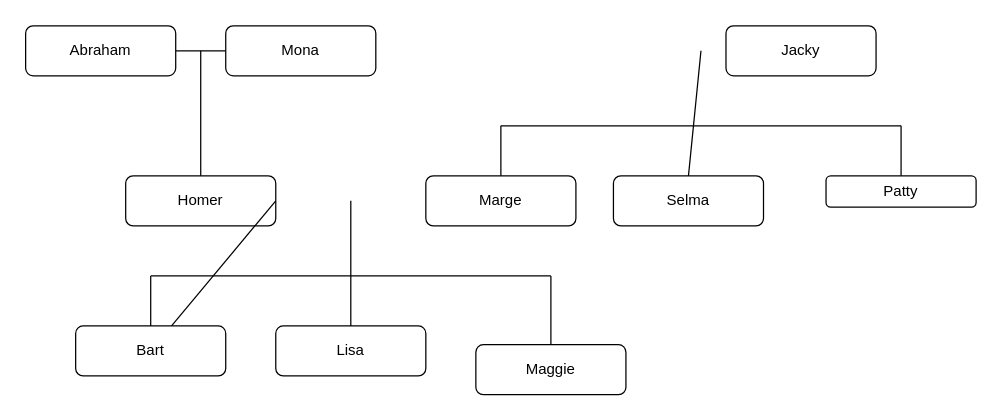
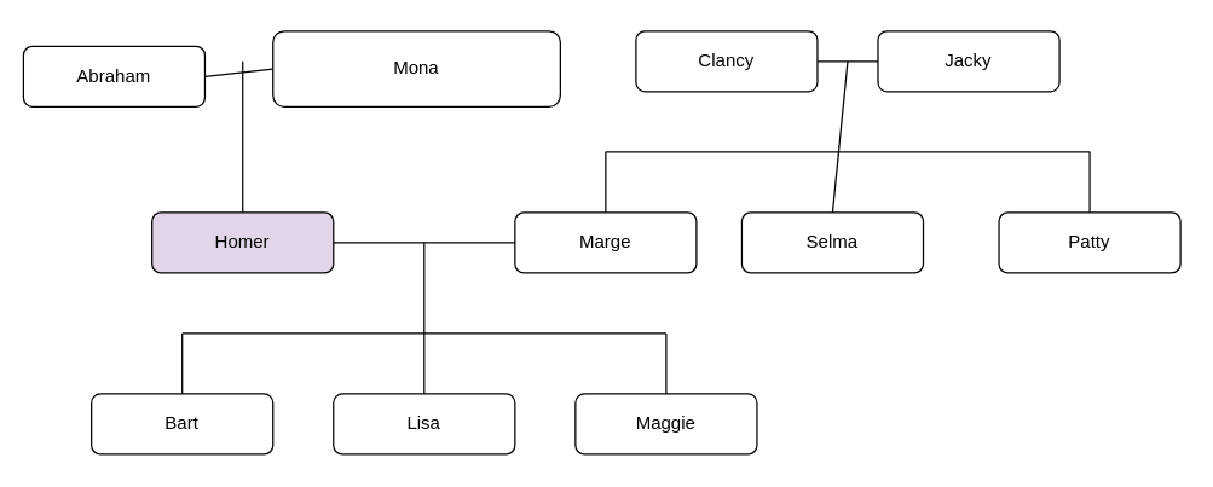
  <mxCell id="0" />
  <mxCell id="1" parent="0" />
+ <mxCell id="2" value="Clancy" style="rounded=1;whiteSpace=wrap;html=1;" vertex="1" parent="1"><mxGeometry x="420" y="20" width="120" height="40" as="geometry" /></mxCell>
  <mxCell id="3" value="Jacky" style="rounded=1;whiteSpace=wrap;html=1;" vertex="1" parent="1"><mxGeometry x="580" y="20" width="120" height="40" as="geometry" /></mxCell>
  <mxCell id="4" value="Selma" style="rounded=1;whiteSpace=wrap;html=1;" vertex="1" parent="1"><mxGeometry x="490" y="140" width="120" height="40" as="geometry" /></mxCell>
+ <mxCell id="5" value="" style="endArrow=none;html=1;exitX=1;exitY=0.5;exitDx=0;exitDy=0;entryX=0;entryY=0.5;entryDx=0;entryDy=0;" edge="1" parent="1" source="2" target="3"><mxGeometry width="50" height="50" relative="1" as="geometry"><mxPoint x="300" y="120" as="sourcePoint" /><mxPoint x="350" y="70" as="targetPoint" /></mxGeometry></mxCell>
  <mxCell id="6" value="" style="endArrow=none;html=1;exitX=0.5;exitY=0;exitDx=0;exitDy=0;" edge="1" parent="1" source="4"><mxGeometry width="50" height="50" relative="1" as="geometry"><mxPoint x="300" y="120" as="sourcePoint" /><mxPoint x="560" y="40" as="targetPoint" /></mxGeometry></mxCell>
  <mxCell id="7" value="Marge" style="rounded=1;whiteSpace=wrap;html=1;" vertex="1" parent="1"><mxGeometry x="340" y="140" width="120" height="40" as="geometry" /></mxCell>
- <mxCell id="8" value="Patty" style="rounded=1;whiteSpace=wrap;html=1;" vertex="1" parent="1"><mxGeometry x="660" y="140" width="120" height="25" as="geometry" /></mxCell>
+ <mxCell id="8" value="Patty" style="rounded=1;whiteSpace=wrap;html=1;" vertex="1" parent="1"><mxGeometry x="660" y="140" width="120" height="40" as="geometry" /></mxCell>
  <mxCell id="9" value="" style="endArrow=none;html=1;exitX=0.5;exitY=0;exitDx=0;exitDy=0;" edge="1" parent="1" source="7"><mxGeometry width="50" height="50" relative="1" as="geometry"><mxPoint x="340" y="120" as="sourcePoint" /><mxPoint x="400" y="100" as="targetPoint" /></mxGeometry></mxCell>
  <mxCell id="10" value="" style="endArrow=none;html=1;" edge="1" parent="1"><mxGeometry width="50" height="50" relative="1" as="geometry"><mxPoint x="400" y="100" as="sourcePoint" /><mxPoint x="720" y="100" as="targetPoint" /></mxGeometry></mxCell>
  <mxCell id="11" value="" style="endArrow=none;html=1;exitX=0.5;exitY=0;exitDx=0;exitDy=0;" edge="1" parent="1" source="8"><mxGeometry width="50" height="50" relative="1" as="geometry"><mxPoint x="340" y="120" as="sourcePoint" /><mxPoint x="720" y="100" as="targetPoint" /></mxGeometry></mxCell>
- <mxCell id="12" value="Abraham" style="rounded=1;whiteSpace=wrap;html=1;" vertex="1" parent="1"><mxGeometry x="20" y="20" width="120" height="40" as="geometry" /></mxCell>
- <mxCell id="13" value="Homer" style="rounded=1;whiteSpace=wrap;html=1;" vertex="1" parent="1"><mxGeometry x="100" y="140" width="120" height="40" as="geometry" /></mxCell>
- <mxCell id="14" value="Mona" style="rounded=1;whiteSpace=wrap;html=1;" vertex="1" parent="1"><mxGeometry x="180" y="20" width="120" height="40" as="geometry" /></mxCell>
+ <mxCell id="12" value="Abraham" style="rounded=1;whiteSpace=wrap;html=1;" vertex="1" parent="1"><mxGeometry x="15" y="30" width="120" height="40" as="geometry" /></mxCell>
+ <mxCell id="13" value="Homer" style="rounded=1;whiteSpace=wrap;html=1;fillColor=#e1d5e7;" vertex="1" parent="1"><mxGeometry x="100" y="140" width="120" height="40" as="geometry" /></mxCell>
+ <mxCell id="14" value="Mona" style="rounded=1;whiteSpace=wrap;html=1;" vertex="1" parent="1"><mxGeometry x="180" y="20" width="190" height="50" as="geometry" /></mxCell>
  <mxCell id="15" value="" style="endArrow=none;html=1;exitX=1;exitY=0.5;exitDx=0;exitDy=0;entryX=0;entryY=0.5;entryDx=0;entryDy=0;" edge="1" parent="1" source="12" target="14"><mxGeometry width="50" height="50" relative="1" as="geometry"><mxPoint x="420" y="120" as="sourcePoint" /><mxPoint x="470" y="70" as="targetPoint" /></mxGeometry></mxCell>
  <mxCell id="16" value="" style="endArrow=none;html=1;exitX=0.5;exitY=0;exitDx=0;exitDy=0;" edge="1" parent="1" source="13"><mxGeometry width="50" height="50" relative="1" as="geometry"><mxPoint x="420" y="120" as="sourcePoint" /><mxPoint x="160" y="40" as="targetPoint" /></mxGeometry></mxCell>
- <mxCell id="17" value="" style="endArrow=none;html=1;exitX=1;exitY=0.5;exitDx=0;exitDy=0;" edge="1" parent="1" source="13" target="21"><mxGeometry width="50" height="50" relative="1" as="geometry"><mxPoint x="340" y="120" as="sourcePoint" /><mxPoint x="390" y="70" as="targetPoint" /></mxGeometry></mxCell>
+ <mxCell id="17" value="" style="endArrow=none;html=1;exitX=1;exitY=0.5;exitDx=0;exitDy=0;entryX=0;entryY=0.5;entryDx=0;entryDy=0;" edge="1" parent="1" source="13" target="7"><mxGeometry width="50" height="50" relative="1" as="geometry"><mxPoint x="340" y="120" as="sourcePoint" /><mxPoint x="390" y="70" as="targetPoint" /></mxGeometry></mxCell>
  <mxCell id="18" value="" style="endArrow=none;html=1;" edge="1" parent="1"><mxGeometry width="50" height="50" relative="1" as="geometry"><mxPoint x="280" y="260" as="sourcePoint" /><mxPoint x="280" y="160" as="targetPoint" /></mxGeometry></mxCell>
  <mxCell id="19" value="" style="endArrow=none;html=1;" edge="1" parent="1"><mxGeometry width="50" height="50" relative="1" as="geometry"><mxPoint x="120" y="220" as="sourcePoint" /><mxPoint x="440" y="220" as="targetPoint" /></mxGeometry></mxCell>
  <mxCell id="20" value="Lisa" style="rounded=1;whiteSpace=wrap;html=1;" vertex="1" parent="1"><mxGeometry x="220" y="260" width="120" height="40" as="geometry" /></mxCell>
  <mxCell id="21" value="Bart" style="rounded=1;whiteSpace=wrap;html=1;" vertex="1" parent="1"><mxGeometry x="60" y="260" width="120" height="40" as="geometry" /></mxCell>
- <mxCell id="22" value="Maggie" style="rounded=1;whiteSpace=wrap;html=1;" vertex="1" parent="1"><mxGeometry x="380" y="275" width="120" height="40" as="geometry" /></mxCell>
+ <mxCell id="22" value="Maggie" style="rounded=1;whiteSpace=wrap;html=1;" vertex="1" parent="1"><mxGeometry x="380" y="260" width="120" height="40" as="geometry" /></mxCell>
  <mxCell id="23" value="" style="endArrow=none;html=1;exitX=0.5;exitY=0;exitDx=0;exitDy=0;" edge="1" parent="1" source="21"><mxGeometry width="50" height="50" relative="1" as="geometry"><mxPoint x="340" y="120" as="sourcePoint" /><mxPoint x="120" y="220" as="targetPoint" /></mxGeometry></mxCell>
  <mxCell id="24" value="" style="endArrow=none;html=1;exitX=0.5;exitY=0;exitDx=0;exitDy=0;" edge="1" parent="1" source="22"><mxGeometry width="50" height="50" relative="1" as="geometry"><mxPoint x="130" y="270" as="sourcePoint" /><mxPoint x="440" y="220" as="targetPoint" /></mxGeometry></mxCell>
